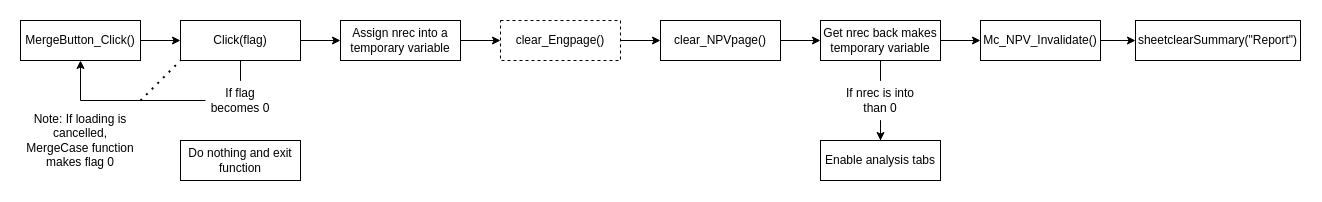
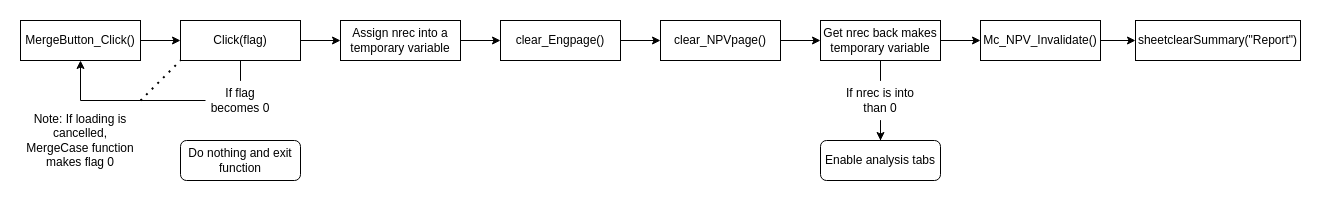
  <mxCell id="0" />
  <mxCell id="1" parent="0" />
  <mxCell id="2" style="edgeStyle=orthogonalEdgeStyle;rounded=0;orthogonalLoop=1;jettySize=auto;html=1;entryX=0;entryY=0.5;entryDx=0;entryDy=0;" edge="1" parent="1" source="3" target="6"><mxGeometry relative="1" as="geometry" /></mxCell>
  <mxCell id="3" value="MergeButton_Click()" style="rounded=0;whiteSpace=wrap;html=1;" vertex="1" parent="1"><mxGeometry x="20" y="20" width="120" height="40" as="geometry" /></mxCell>
  <mxCell id="4" style="edgeStyle=orthogonalEdgeStyle;rounded=0;orthogonalLoop=1;jettySize=auto;html=1;startArrow=none;" edge="1" parent="1" source="8" target="3"><mxGeometry relative="1" as="geometry" /></mxCell>
  <mxCell id="5" style="edgeStyle=orthogonalEdgeStyle;rounded=0;orthogonalLoop=1;jettySize=auto;html=1;" edge="1" parent="1" source="6" target="13"><mxGeometry relative="1" as="geometry" /></mxCell>
  <mxCell id="6" value="Click(flag)" style="rounded=0;whiteSpace=wrap;html=1;" vertex="1" parent="1"><mxGeometry x="180" y="20" width="120" height="40" as="geometry" /></mxCell>
- <mxCell id="7" value="Do nothing and exit function" style="rounded=0;whiteSpace=wrap;html=1;" vertex="1" parent="1"><mxGeometry x="180" y="140" width="120" height="40" as="geometry" /></mxCell>
+ <mxCell id="7" value="Do nothing and exit function" style="whiteSpace=wrap;html=1;rounded=1;" vertex="1" parent="1"><mxGeometry x="180" y="140" width="120" height="40" as="geometry" /></mxCell>
  <mxCell id="8" value="If flag becomes 0" style="text;html=1;strokeColor=none;fillColor=none;align=center;verticalAlign=middle;whiteSpace=wrap;rounded=0;" vertex="1" parent="1"><mxGeometry x="205" y="80" width="70" height="40" as="geometry" /></mxCell>
  <mxCell id="9" value="" style="edgeStyle=orthogonalEdgeStyle;rounded=0;orthogonalLoop=1;jettySize=auto;html=1;entryX=0.5;entryY=0;entryDx=0;entryDy=0;endArrow=none;" edge="1" parent="1" source="6" target="8"><mxGeometry relative="1" as="geometry"><mxPoint x="240" y="60" as="sourcePoint" /><mxPoint x="240" y="140" as="targetPoint" /></mxGeometry></mxCell>
  <mxCell id="10" value="Note: If loading is cancelled, MergeCase function makes flag 0" style="text;html=1;strokeColor=none;fillColor=none;align=center;verticalAlign=middle;whiteSpace=wrap;rounded=0;" vertex="1" parent="1"><mxGeometry x="20" y="100" width="120" height="80" as="geometry" /></mxCell>
  <mxCell id="11" value="" style="endArrow=none;dashed=1;html=1;dashPattern=1 3;strokeWidth=2;entryX=0;entryY=1;entryDx=0;entryDy=0;exitX=1;exitY=0;exitDx=0;exitDy=0;" edge="1" parent="1" source="10" target="6"><mxGeometry width="50" height="50" relative="1" as="geometry"><mxPoint x="100" y="310" as="sourcePoint" /><mxPoint x="150" y="260" as="targetPoint" /></mxGeometry></mxCell>
  <mxCell id="12" style="edgeStyle=orthogonalEdgeStyle;rounded=0;orthogonalLoop=1;jettySize=auto;html=1;entryX=0;entryY=0.5;entryDx=0;entryDy=0;" edge="1" parent="1" source="13" target="15"><mxGeometry relative="1" as="geometry" /></mxCell>
  <mxCell id="13" value="Assign nrec into a temporary variable" style="rounded=0;whiteSpace=wrap;html=1;" vertex="1" parent="1"><mxGeometry x="340" y="20" width="120" height="40" as="geometry" /></mxCell>
  <mxCell id="14" style="edgeStyle=orthogonalEdgeStyle;rounded=0;orthogonalLoop=1;jettySize=auto;html=1;entryX=0;entryY=0.5;entryDx=0;entryDy=0;" edge="1" parent="1" source="15" target="17"><mxGeometry relative="1" as="geometry" /></mxCell>
- <mxCell id="15" value="clear_Engpage()" style="rounded=0;whiteSpace=wrap;html=1;dashed=1;" vertex="1" parent="1"><mxGeometry x="500" y="20" width="120" height="40" as="geometry" /></mxCell>
+ <mxCell id="15" value="clear_Engpage()" style="rounded=0;whiteSpace=wrap;html=1;" vertex="1" parent="1"><mxGeometry x="500" y="20" width="120" height="40" as="geometry" /></mxCell>
  <mxCell id="16" style="edgeStyle=orthogonalEdgeStyle;rounded=0;orthogonalLoop=1;jettySize=auto;html=1;entryX=0;entryY=0.5;entryDx=0;entryDy=0;" edge="1" parent="1" source="17" target="20"><mxGeometry relative="1" as="geometry" /></mxCell>
  <mxCell id="17" value="clear_NPVpage()" style="rounded=0;whiteSpace=wrap;html=1;" vertex="1" parent="1"><mxGeometry x="660" y="20" width="120" height="40" as="geometry" /></mxCell>
  <mxCell id="18" style="edgeStyle=orthogonalEdgeStyle;rounded=0;orthogonalLoop=1;jettySize=auto;html=1;startArrow=none;" edge="1" parent="1" source="24" target="23"><mxGeometry relative="1" as="geometry" /></mxCell>
  <mxCell id="19" style="edgeStyle=orthogonalEdgeStyle;rounded=0;orthogonalLoop=1;jettySize=auto;html=1;entryX=0;entryY=0.5;entryDx=0;entryDy=0;" edge="1" parent="1" source="20" target="22"><mxGeometry relative="1" as="geometry" /></mxCell>
  <mxCell id="20" value="Get nrec back makes temporary variable" style="rounded=0;whiteSpace=wrap;html=1;" vertex="1" parent="1"><mxGeometry x="820" y="20" width="120" height="40" as="geometry" /></mxCell>
  <mxCell id="21" style="edgeStyle=orthogonalEdgeStyle;rounded=0;orthogonalLoop=1;jettySize=auto;html=1;entryX=0;entryY=0.5;entryDx=0;entryDy=0;" edge="1" parent="1" source="22" target="26"><mxGeometry relative="1" as="geometry" /></mxCell>
  <mxCell id="22" value="Mc_NPV_Invalidate()" style="rounded=0;whiteSpace=wrap;html=1;" vertex="1" parent="1"><mxGeometry x="980" y="20" width="120" height="40" as="geometry" /></mxCell>
- <mxCell id="23" value="Enable analysis tabs" style="rounded=0;whiteSpace=wrap;html=1;" vertex="1" parent="1"><mxGeometry x="820" y="140" width="120" height="40" as="geometry" /></mxCell>
+ <mxCell id="23" value="Enable analysis tabs" style="whiteSpace=wrap;html=1;rounded=1;" vertex="1" parent="1"><mxGeometry x="820" y="140" width="120" height="40" as="geometry" /></mxCell>
  <mxCell id="24" value="If nrec is into than 0" style="text;html=1;strokeColor=none;fillColor=none;align=center;verticalAlign=middle;whiteSpace=wrap;rounded=0;" vertex="1" parent="1"><mxGeometry x="840" y="80" width="80" height="40" as="geometry" /></mxCell>
  <mxCell id="25" value="" style="edgeStyle=orthogonalEdgeStyle;rounded=0;orthogonalLoop=1;jettySize=auto;html=1;endArrow=none;" edge="1" parent="1" source="20" target="24"><mxGeometry relative="1" as="geometry"><mxPoint x="880" y="60" as="sourcePoint" /><mxPoint x="880" y="140" as="targetPoint" /></mxGeometry></mxCell>
  <mxCell id="26" value="sheetclearSummary(&quot;Report&quot;)" style="rounded=0;whiteSpace=wrap;html=1;" vertex="1" parent="1"><mxGeometry x="1135" y="20" width="165" height="40" as="geometry" /></mxCell>
